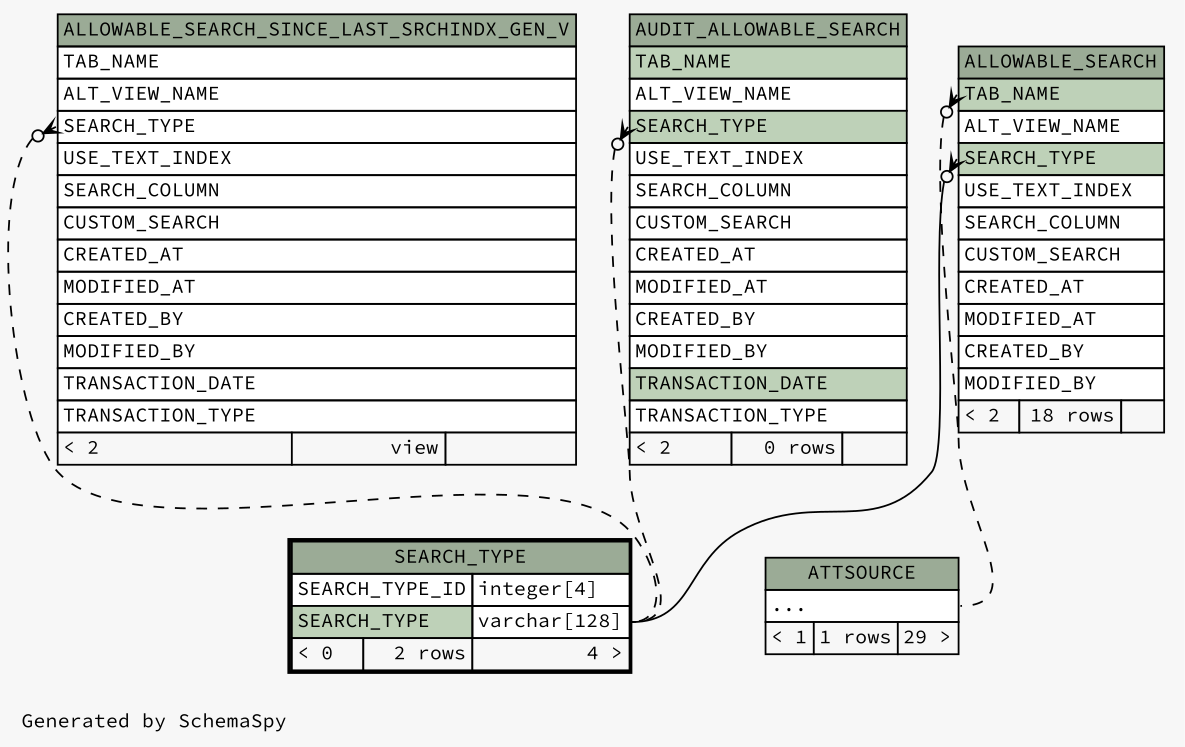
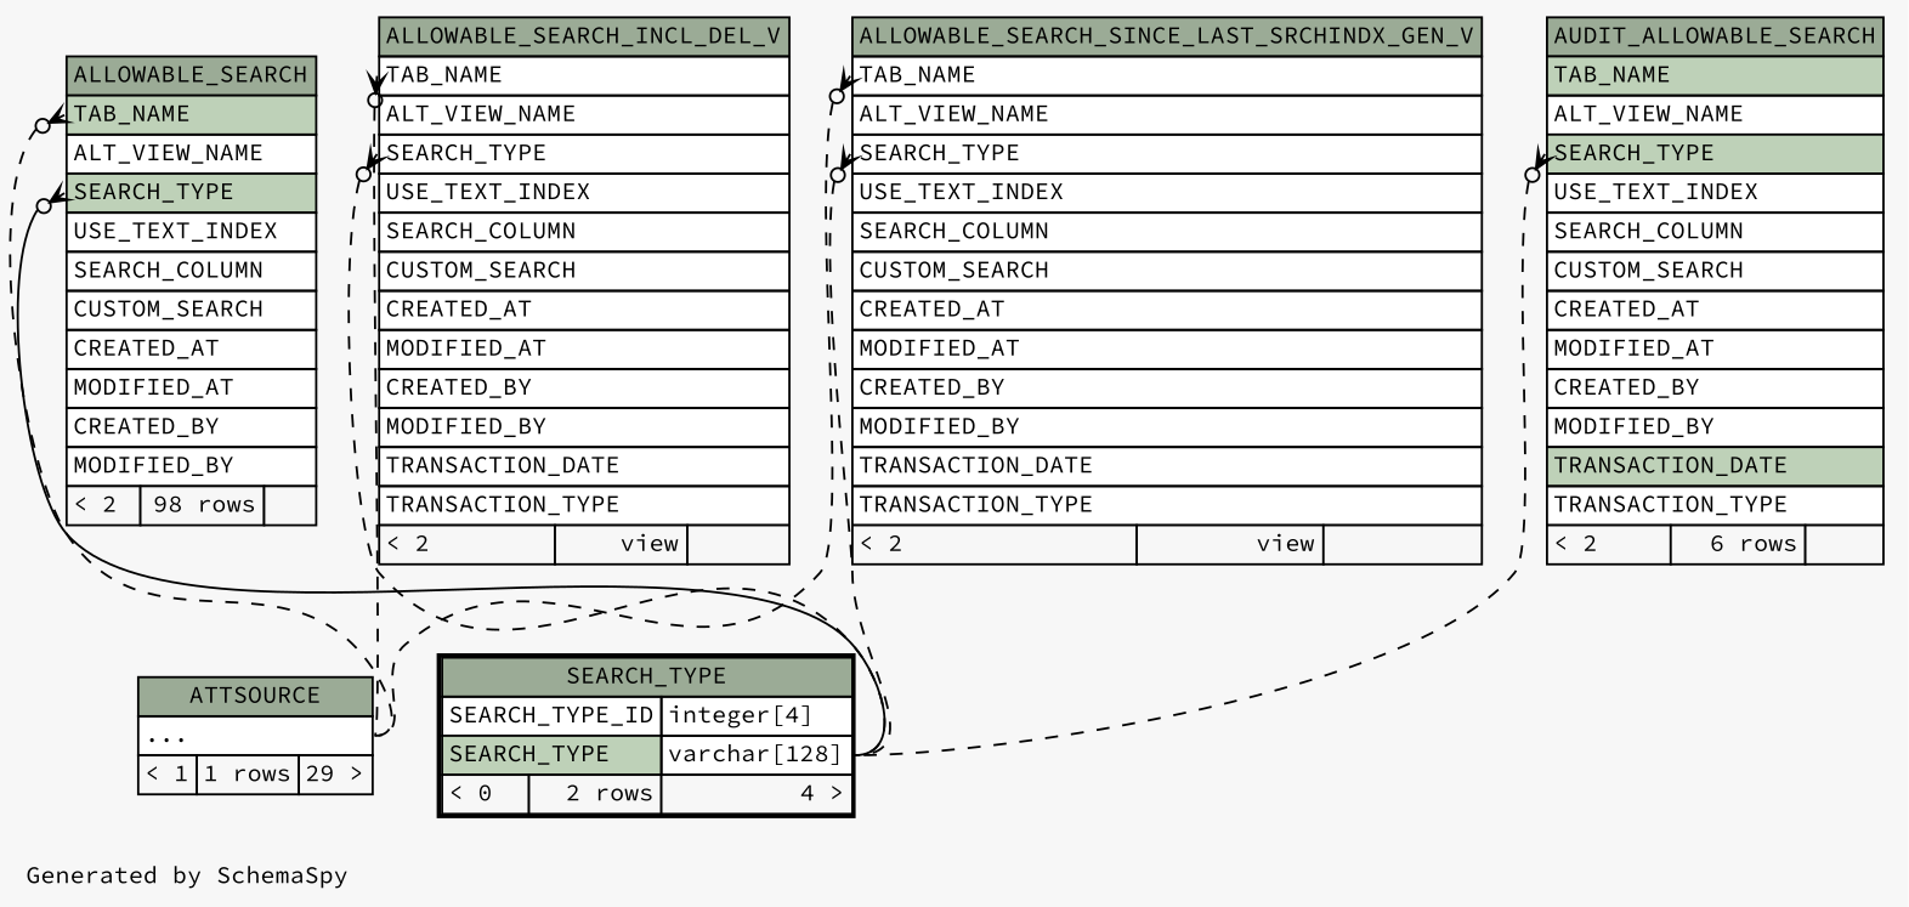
  digraph {
    bgcolor="#f7f7f7"
    fontname="Source Code Pro"
    fontsize=11
    label="\nGenerated by SchemaSpy"
    labeljust=l
    nodesep=0.18
    rankdir=TB
    ranksep=0.46
    node [fontname="Source Code Pro" fontsize=11 shape=plaintext]
    edge [arrowhead=none arrowsize=0.8 arrowtail=crowodot dir=back fontname="Source Code Pro" headport="SEARCH_TYPE.type:e" tailport="SEARCH_TYPE:w" style=dashed]
-   n1 [label=<     <TABLE BORDER="0" CELLBORDER="1" CELLSPACING="0" BGCOLOR="#ffffff">       <TR><TD COLSPAN="3" BGCOLOR="#9bab96" ALIGN="CENTER">ALLOWABLE_SEARCH</TD></TR>       <TR><TD PORT="TAB_NAME" COLSPAN="3" BGCOLOR="#bed1b8" ALIGN="LEFT">TAB_NAME</TD></TR>       <TR><TD PORT="ALT_VIEW_NAME" COLSPAN="3" ALIGN="LEFT">ALT_VIEW_NAME</TD></TR>       <TR><TD PORT="SEARCH_TYPE" COLSPAN="3" BGCOLOR="#bed1b8" ALIGN="LEFT">SEARCH_TYPE</TD></TR>       <TR><TD PORT="USE_TEXT_INDEX" COLSPAN="3" ALIGN="LEFT">USE_TEXT_INDEX</TD></TR>       <TR><TD PORT="SEARCH_COLUMN" COLSPAN="3" ALIGN="LEFT">SEARCH_COLUMN</TD></TR>       <TR><TD PORT="CUSTOM_SEARCH" COLSPAN="3" ALIGN="LEFT">CUSTOM_SEARCH</TD></TR>       <TR><TD PORT="CREATED_AT" COLSPAN="3" ALIGN="LEFT">CREATED_AT</TD></TR>       <TR><TD PORT="MODIFIED_AT" COLSPAN="3" ALIGN="LEFT">MODIFIED_AT</TD></TR>       <TR><TD PORT="CREATED_BY" COLSPAN="3" ALIGN="LEFT">CREATED_BY</TD></TR>       <TR><TD PORT="MODIFIED_BY" COLSPAN="3" ALIGN="LEFT">MODIFIED_BY</TD></TR>       <TR><TD ALIGN="LEFT" BGCOLOR="#f7f7f7">&lt; 2</TD><TD ALIGN="RIGHT" BGCOLOR="#f7f7f7">18 rows</TD><TD ALIGN="RIGHT" BGCOLOR="#f7f7f7">  </TD></TR>     </TABLE>>]
+   n1 [label=<     <TABLE BORDER="0" CELLBORDER="1" CELLSPACING="0" BGCOLOR="#ffffff">       <TR><TD COLSPAN="3" BGCOLOR="#9bab96" ALIGN="CENTER">ALLOWABLE_SEARCH</TD></TR>       <TR><TD PORT="TAB_NAME" COLSPAN="3" BGCOLOR="#bed1b8" ALIGN="LEFT">TAB_NAME</TD></TR>       <TR><TD PORT="ALT_VIEW_NAME" COLSPAN="3" ALIGN="LEFT">ALT_VIEW_NAME</TD></TR>       <TR><TD PORT="SEARCH_TYPE" COLSPAN="3" BGCOLOR="#bed1b8" ALIGN="LEFT">SEARCH_TYPE</TD></TR>       <TR><TD PORT="USE_TEXT_INDEX" COLSPAN="3" ALIGN="LEFT">USE_TEXT_INDEX</TD></TR>       <TR><TD PORT="SEARCH_COLUMN" COLSPAN="3" ALIGN="LEFT">SEARCH_COLUMN</TD></TR>       <TR><TD PORT="CUSTOM_SEARCH" COLSPAN="3" ALIGN="LEFT">CUSTOM_SEARCH</TD></TR>       <TR><TD PORT="CREATED_AT" COLSPAN="3" ALIGN="LEFT">CREATED_AT</TD></TR>       <TR><TD PORT="MODIFIED_AT" COLSPAN="3" ALIGN="LEFT">MODIFIED_AT</TD></TR>       <TR><TD PORT="CREATED_BY" COLSPAN="3" ALIGN="LEFT">CREATED_BY</TD></TR>       <TR><TD PORT="MODIFIED_BY" COLSPAN="3" ALIGN="LEFT">MODIFIED_BY</TD></TR>       <TR><TD ALIGN="LEFT" BGCOLOR="#f7f7f7">&lt; 2</TD><TD ALIGN="RIGHT" BGCOLOR="#f7f7f7">98 rows</TD><TD ALIGN="RIGHT" BGCOLOR="#f7f7f7">  </TD></TR>     </TABLE>>]
    n2 [label=<     <TABLE BORDER="2" CELLBORDER="1" CELLSPACING="0" BGCOLOR="#ffffff">       <TR><TD COLSPAN="3" BGCOLOR="#9bab96" ALIGN="CENTER">SEARCH_TYPE</TD></TR>       <TR><TD PORT="SEARCH_TYPE_ID" COLSPAN="2" ALIGN="LEFT">SEARCH_TYPE_ID</TD><TD PORT="SEARCH_TYPE_ID.type" ALIGN="LEFT">integer[4]</TD></TR>       <TR><TD PORT="SEARCH_TYPE" COLSPAN="2" BGCOLOR="#bed1b8" ALIGN="LEFT">SEARCH_TYPE</TD><TD PORT="SEARCH_TYPE.type" ALIGN="LEFT">varchar[128]</TD></TR>       <TR><TD ALIGN="LEFT" BGCOLOR="#f7f7f7">&lt; 0</TD><TD ALIGN="RIGHT" BGCOLOR="#f7f7f7">2 rows</TD><TD ALIGN="RIGHT" BGCOLOR="#f7f7f7">4 &gt;</TD></TR>     </TABLE>>]
    n3 [label=<     <TABLE BORDER="0" CELLBORDER="1" CELLSPACING="0" BGCOLOR="#ffffff">       <TR><TD COLSPAN="3" BGCOLOR="#9bab96" ALIGN="CENTER">ATTSOURCE</TD></TR>       <TR><TD PORT="elipses" COLSPAN="3" ALIGN="LEFT">...</TD></TR>       <TR><TD ALIGN="LEFT" BGCOLOR="#f7f7f7">&lt; 1</TD><TD ALIGN="RIGHT" BGCOLOR="#f7f7f7">1 rows</TD><TD ALIGN="RIGHT" BGCOLOR="#f7f7f7">29 &gt;</TD></TR>     </TABLE>>]
+   n4 [label=<     <TABLE BORDER="0" CELLBORDER="1" CELLSPACING="0" BGCOLOR="#ffffff">       <TR><TD COLSPAN="3" BGCOLOR="#9bab96" ALIGN="CENTER">ALLOWABLE_SEARCH_INCL_DEL_V</TD></TR>       <TR><TD PORT="TAB_NAME" COLSPAN="3" ALIGN="LEFT">TAB_NAME</TD></TR>       <TR><TD PORT="ALT_VIEW_NAME" COLSPAN="3" ALIGN="LEFT">ALT_VIEW_NAME</TD></TR>       <TR><TD PORT="SEARCH_TYPE" COLSPAN="3" ALIGN="LEFT">SEARCH_TYPE</TD></TR>       <TR><TD PORT="USE_TEXT_INDEX" COLSPAN="3" ALIGN="LEFT">USE_TEXT_INDEX</TD></TR>       <TR><TD PORT="SEARCH_COLUMN" COLSPAN="3" ALIGN="LEFT">SEARCH_COLUMN</TD></TR>       <TR><TD PORT="CUSTOM_SEARCH" COLSPAN="3" ALIGN="LEFT">CUSTOM_SEARCH</TD></TR>       <TR><TD PORT="CREATED_AT" COLSPAN="3" ALIGN="LEFT">CREATED_AT</TD></TR>       <TR><TD PORT="MODIFIED_AT" COLSPAN="3" ALIGN="LEFT">MODIFIED_AT</TD></TR>       <TR><TD PORT="CREATED_BY" COLSPAN="3" ALIGN="LEFT">CREATED_BY</TD></TR>       <TR><TD PORT="MODIFIED_BY" COLSPAN="3" ALIGN="LEFT">MODIFIED_BY</TD></TR>       <TR><TD PORT="TRANSACTION_DATE" COLSPAN="3" ALIGN="LEFT">TRANSACTION_DATE</TD></TR>       <TR><TD PORT="TRANSACTION_TYPE" COLSPAN="3" ALIGN="LEFT">TRANSACTION_TYPE</TD></TR>       <TR><TD ALIGN="LEFT" BGCOLOR="#f7f7f7">&lt; 2</TD><TD ALIGN="RIGHT" BGCOLOR="#f7f7f7">view</TD><TD ALIGN="RIGHT" BGCOLOR="#f7f7f7">  </TD></TR>     </TABLE>>]
    n5 [label=<     <TABLE BORDER="0" CELLBORDER="1" CELLSPACING="0" BGCOLOR="#ffffff">       <TR><TD COLSPAN="3" BGCOLOR="#9bab96" ALIGN="CENTER">ALLOWABLE_SEARCH_SINCE_LAST_SRCHINDX_GEN_V</TD></TR>       <TR><TD PORT="TAB_NAME" COLSPAN="3" ALIGN="LEFT">TAB_NAME</TD></TR>       <TR><TD PORT="ALT_VIEW_NAME" COLSPAN="3" ALIGN="LEFT">ALT_VIEW_NAME</TD></TR>       <TR><TD PORT="SEARCH_TYPE" COLSPAN="3" ALIGN="LEFT">SEARCH_TYPE</TD></TR>       <TR><TD PORT="USE_TEXT_INDEX" COLSPAN="3" ALIGN="LEFT">USE_TEXT_INDEX</TD></TR>       <TR><TD PORT="SEARCH_COLUMN" COLSPAN="3" ALIGN="LEFT">SEARCH_COLUMN</TD></TR>       <TR><TD PORT="CUSTOM_SEARCH" COLSPAN="3" ALIGN="LEFT">CUSTOM_SEARCH</TD></TR>       <TR><TD PORT="CREATED_AT" COLSPAN="3" ALIGN="LEFT">CREATED_AT</TD></TR>       <TR><TD PORT="MODIFIED_AT" COLSPAN="3" ALIGN="LEFT">MODIFIED_AT</TD></TR>       <TR><TD PORT="CREATED_BY" COLSPAN="3" ALIGN="LEFT">CREATED_BY</TD></TR>       <TR><TD PORT="MODIFIED_BY" COLSPAN="3" ALIGN="LEFT">MODIFIED_BY</TD></TR>       <TR><TD PORT="TRANSACTION_DATE" COLSPAN="3" ALIGN="LEFT">TRANSACTION_DATE</TD></TR>       <TR><TD PORT="TRANSACTION_TYPE" COLSPAN="3" ALIGN="LEFT">TRANSACTION_TYPE</TD></TR>       <TR><TD ALIGN="LEFT" BGCOLOR="#f7f7f7">&lt; 2</TD><TD ALIGN="RIGHT" BGCOLOR="#f7f7f7">view</TD><TD ALIGN="RIGHT" BGCOLOR="#f7f7f7">  </TD></TR>     </TABLE>>]
-   n6 [label=<     <TABLE BORDER="0" CELLBORDER="1" CELLSPACING="0" BGCOLOR="#ffffff">       <TR><TD COLSPAN="3" BGCOLOR="#9bab96" ALIGN="CENTER">AUDIT_ALLOWABLE_SEARCH</TD></TR>       <TR><TD PORT="TAB_NAME" COLSPAN="3" BGCOLOR="#bed1b8" ALIGN="LEFT">TAB_NAME</TD></TR>       <TR><TD PORT="ALT_VIEW_NAME" COLSPAN="3" ALIGN="LEFT">ALT_VIEW_NAME</TD></TR>       <TR><TD PORT="SEARCH_TYPE" COLSPAN="3" BGCOLOR="#bed1b8" ALIGN="LEFT">SEARCH_TYPE</TD></TR>       <TR><TD PORT="USE_TEXT_INDEX" COLSPAN="3" ALIGN="LEFT">USE_TEXT_INDEX</TD></TR>       <TR><TD PORT="SEARCH_COLUMN" COLSPAN="3" ALIGN="LEFT">SEARCH_COLUMN</TD></TR>       <TR><TD PORT="CUSTOM_SEARCH" COLSPAN="3" ALIGN="LEFT">CUSTOM_SEARCH</TD></TR>       <TR><TD PORT="CREATED_AT" COLSPAN="3" ALIGN="LEFT">CREATED_AT</TD></TR>       <TR><TD PORT="MODIFIED_AT" COLSPAN="3" ALIGN="LEFT">MODIFIED_AT</TD></TR>       <TR><TD PORT="CREATED_BY" COLSPAN="3" ALIGN="LEFT">CREATED_BY</TD></TR>       <TR><TD PORT="MODIFIED_BY" COLSPAN="3" ALIGN="LEFT">MODIFIED_BY</TD></TR>       <TR><TD PORT="TRANSACTION_DATE" COLSPAN="3" BGCOLOR="#bed1b8" ALIGN="LEFT">TRANSACTION_DATE</TD></TR>       <TR><TD PORT="TRANSACTION_TYPE" COLSPAN="3" ALIGN="LEFT">TRANSACTION_TYPE</TD></TR>       <TR><TD ALIGN="LEFT" BGCOLOR="#f7f7f7">&lt; 2</TD><TD ALIGN="RIGHT" BGCOLOR="#f7f7f7">0 rows</TD><TD ALIGN="RIGHT" BGCOLOR="#f7f7f7">  </TD></TR>     </TABLE>>]
+   n6 [label=<     <TABLE BORDER="0" CELLBORDER="1" CELLSPACING="0" BGCOLOR="#ffffff">       <TR><TD COLSPAN="3" BGCOLOR="#9bab96" ALIGN="CENTER">AUDIT_ALLOWABLE_SEARCH</TD></TR>       <TR><TD PORT="TAB_NAME" COLSPAN="3" BGCOLOR="#bed1b8" ALIGN="LEFT">TAB_NAME</TD></TR>       <TR><TD PORT="ALT_VIEW_NAME" COLSPAN="3" ALIGN="LEFT">ALT_VIEW_NAME</TD></TR>       <TR><TD PORT="SEARCH_TYPE" COLSPAN="3" BGCOLOR="#bed1b8" ALIGN="LEFT">SEARCH_TYPE</TD></TR>       <TR><TD PORT="USE_TEXT_INDEX" COLSPAN="3" ALIGN="LEFT">USE_TEXT_INDEX</TD></TR>       <TR><TD PORT="SEARCH_COLUMN" COLSPAN="3" ALIGN="LEFT">SEARCH_COLUMN</TD></TR>       <TR><TD PORT="CUSTOM_SEARCH" COLSPAN="3" ALIGN="LEFT">CUSTOM_SEARCH</TD></TR>       <TR><TD PORT="CREATED_AT" COLSPAN="3" ALIGN="LEFT">CREATED_AT</TD></TR>       <TR><TD PORT="MODIFIED_AT" COLSPAN="3" ALIGN="LEFT">MODIFIED_AT</TD></TR>       <TR><TD PORT="CREATED_BY" COLSPAN="3" ALIGN="LEFT">CREATED_BY</TD></TR>       <TR><TD PORT="MODIFIED_BY" COLSPAN="3" ALIGN="LEFT">MODIFIED_BY</TD></TR>       <TR><TD PORT="TRANSACTION_DATE" COLSPAN="3" BGCOLOR="#bed1b8" ALIGN="LEFT">TRANSACTION_DATE</TD></TR>       <TR><TD PORT="TRANSACTION_TYPE" COLSPAN="3" ALIGN="LEFT">TRANSACTION_TYPE</TD></TR>       <TR><TD ALIGN="LEFT" BGCOLOR="#f7f7f7">&lt; 2</TD><TD ALIGN="RIGHT" BGCOLOR="#f7f7f7">6 rows</TD><TD ALIGN="RIGHT" BGCOLOR="#f7f7f7">  </TD></TR>     </TABLE>>]
    n1 -> n2 [style=""]
    n1 -> n3 [headport="elipses:e" tailport="TAB_NAME:w"]
+   n4 -> n2
+   n4 -> n3 [headport="elipses:e" tailport="TAB_NAME:w"]
    n5 -> n2
+   n5 -> n3 [headport="elipses:e" tailport="TAB_NAME:w"]
    n6 -> n2
  }
